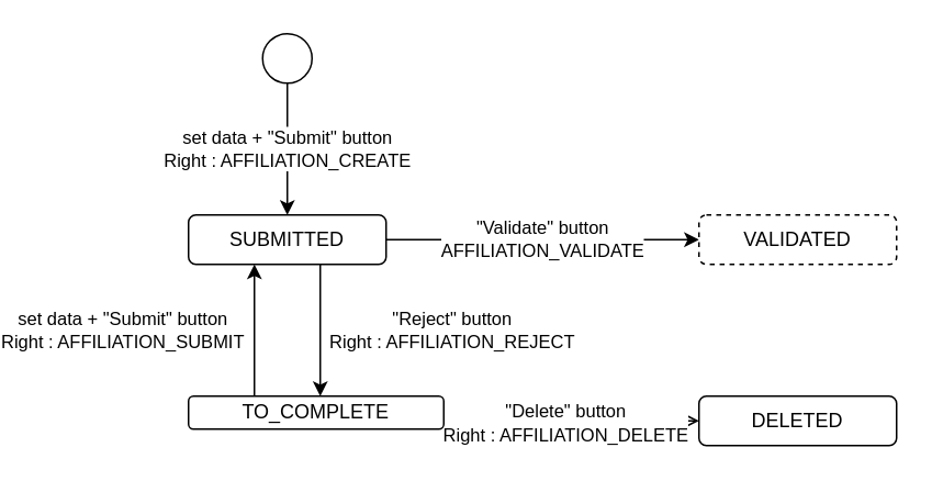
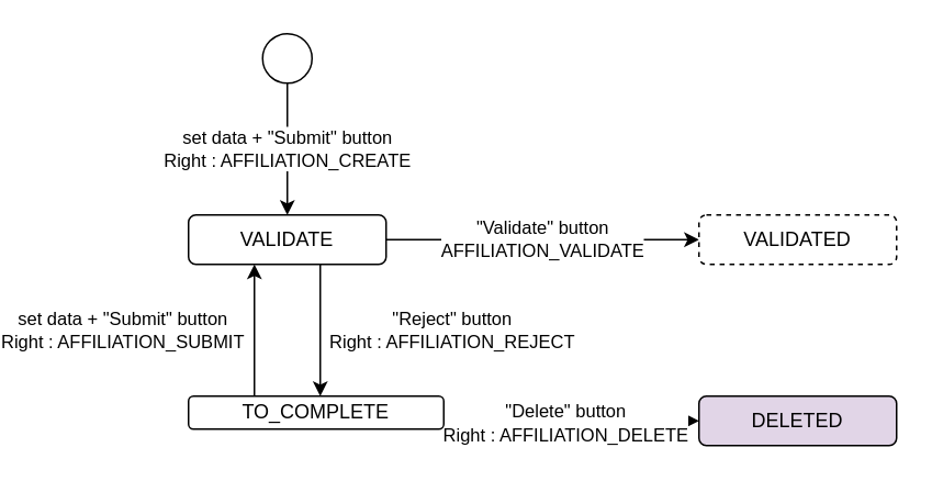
  <mxCell id="0" />
  <mxCell id="1" parent="0" />
  <mxCell id="2" value="&quot;Reject&quot; button&lt;br&gt;Right : AFFILIATION_REJECT" style="edgeStyle=orthogonalEdgeStyle;rounded=0;orthogonalLoop=1;jettySize=auto;html=1;" parent="1" source="3" target="10" edge="1"><mxGeometry x="0.25" y="81" relative="1" as="geometry"><Array as="points"><mxPoint x="100" y="210" /><mxPoint x="100" y="210" /></Array><mxPoint x="-1" y="-10" as="offset" /></mxGeometry></mxCell>
- <mxCell id="3" value="SUBMITTED" style="rounded=1;whiteSpace=wrap;html=1;" parent="1" vertex="1"><mxGeometry x="20" y="130" width="120" height="30" as="geometry" /></mxCell>
+ <mxCell id="3" value="VALIDATE" style="rounded=1;whiteSpace=wrap;html=1;" parent="1" vertex="1"><mxGeometry x="20" y="130" width="120" height="30" as="geometry" /></mxCell>
  <mxCell id="4" value="&lt;span&gt;set data + &quot;Submit&quot; button&lt;br&gt;Right : AFFILIATION_CREATE&lt;/span&gt;" style="edgeStyle=orthogonalEdgeStyle;rounded=0;orthogonalLoop=1;jettySize=auto;html=1;" parent="1" source="5" target="3" edge="1"><mxGeometry relative="1" as="geometry"><Array as="points"><mxPoint x="80" y="90" /><mxPoint x="80" y="90" /></Array></mxGeometry></mxCell>
  <mxCell id="5" value="" style="ellipse;whiteSpace=wrap;html=1;aspect=fixed;" parent="1" vertex="1"><mxGeometry x="65" y="20" width="30" height="30" as="geometry" /></mxCell>
  <mxCell id="6" value="set data + &quot;Submit&quot; button&lt;br&gt;&lt;span&gt;Right : AFFILIATION_SUBMIT&lt;/span&gt;" style="edgeStyle=orthogonalEdgeStyle;rounded=0;orthogonalLoop=1;jettySize=auto;html=1;" parent="1" source="10" target="3" edge="1"><mxGeometry y="80" relative="1" as="geometry"><Array as="points"><mxPoint x="60" y="210" /><mxPoint x="60" y="210" /></Array><mxPoint as="offset" /></mxGeometry></mxCell>
  <mxCell id="7" value="&quot;Validate&quot; button&lt;br&gt;AFFILIATION_VALIDATE" style="edgeStyle=orthogonalEdgeStyle;rounded=0;orthogonalLoop=1;jettySize=auto;html=1;entryX=0;entryY=0.5;entryDx=0;entryDy=0;exitX=1;exitY=0.5;exitDx=0;exitDy=0;" parent="1" source="3" target="11" edge="1"><mxGeometry relative="1" as="geometry" /></mxCell>
- <mxCell id="8" style="edgeStyle=orthogonalEdgeStyle;rounded=0;orthogonalLoop=1;jettySize=auto;html=1;endArrow=open;" parent="1" source="10" target="12" edge="1"><mxGeometry relative="1" as="geometry" /></mxCell>
+ <mxCell id="8" style="edgeStyle=orthogonalEdgeStyle;rounded=0;orthogonalLoop=1;jettySize=auto;html=1;" parent="1" source="10" target="12" edge="1"><mxGeometry relative="1" as="geometry" /></mxCell>
  <mxCell id="9" value="&lt;font style=&quot;font-size: 11px&quot;&gt;&quot;Delete&quot; button&lt;br&gt;Right : AFFILIATION_DELETE&lt;/font&gt;" style="text;html=1;resizable=0;points=[];align=center;verticalAlign=middle;labelBackgroundColor=#ffffff;" parent="8" vertex="1" connectable="0"><mxGeometry x="0.157" relative="1" as="geometry"><mxPoint x="-15" as="offset" /></mxGeometry></mxCell>
  <mxCell id="10" value="TO_COMPLETE" style="rounded=1;whiteSpace=wrap;html=1;" parent="1" vertex="1"><mxGeometry x="20" y="240" width="155" height="20" as="geometry" /></mxCell>
  <mxCell id="11" value="VALIDATED" style="rounded=1;whiteSpace=wrap;html=1;dashed=1;" parent="1" vertex="1"><mxGeometry x="330" y="130" width="120" height="30" as="geometry" /></mxCell>
- <mxCell id="12" value="DELETED" style="rounded=1;whiteSpace=wrap;html=1;" parent="1" vertex="1"><mxGeometry x="330" y="240" width="120" height="30" as="geometry" /></mxCell>
+ <mxCell id="12" value="DELETED" style="rounded=1;whiteSpace=wrap;html=1;fillColor=#e1d5e7;" parent="1" vertex="1"><mxGeometry x="330" y="240" width="120" height="30" as="geometry" /></mxCell>
